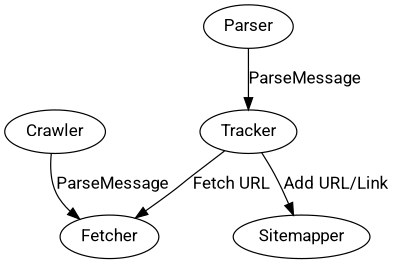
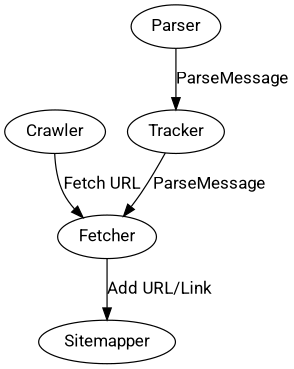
  digraph {
    fontname=Roboto
    node [fontname=Roboto]
    edge [fontname=Roboto]
    Crawler
    Fetcher
    Parser
    Tracker
    Sitemapper
-   Crawler -> Fetcher [label=ParseMessage]
+   Crawler -> Fetcher [label="Fetch URL"]
    Parser -> Tracker [label=ParseMessage]
-   Tracker -> Fetcher [label="Fetch URL"]
-   Tracker -> Sitemapper [label="Add URL/Link"]
+   Tracker -> Fetcher [label=ParseMessage]
+   Fetcher -> Sitemapper [label="Add URL/Link"]
  }
